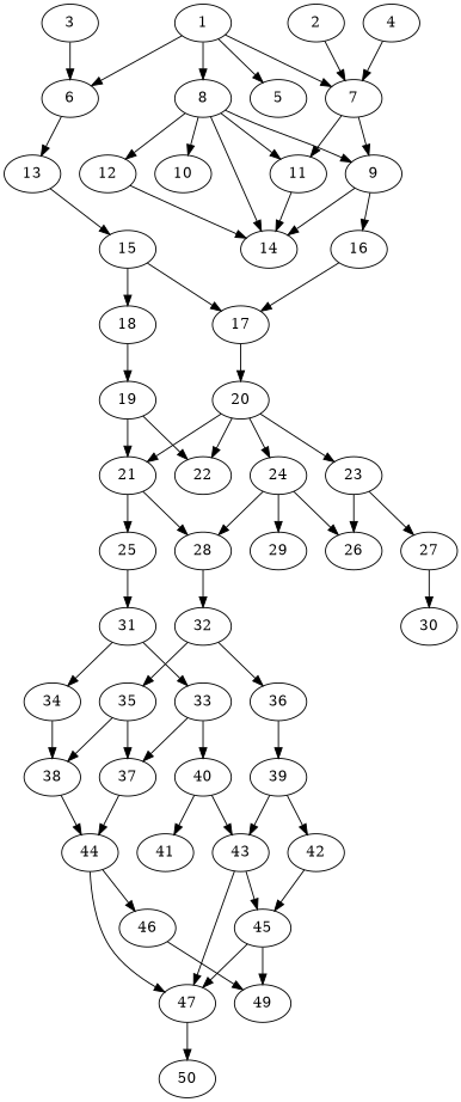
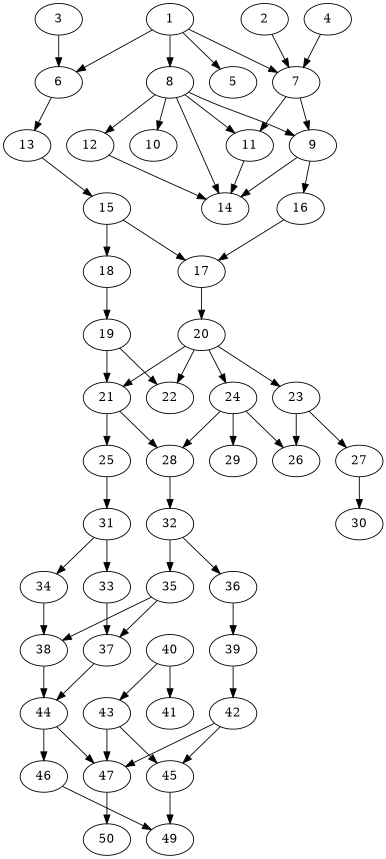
  digraph {
    node [alpha=0.18]
    1 [alpha=0.19 expect_size=35191808]
    5 [alpha=0.04 expect_size=31605760]
    6 [alpha=0.19 expect_size=11552768]
    7 [alpha=0.05 expect_size=46484480]
    8 [alpha=0.16 expect_size=48108544]
    13 [alpha=0.15 expect_size=50598912]
    9 [alpha=0.08 expect_size=45786112]
    11 [expect_size=18122752]
    10 [alpha=0.15 expect_size=27000832]
    12 [alpha=0.20 expect_size=16892928]
    14 [alpha=0.08 expect_size=43422720]
    15 [alpha=0.04 expect_size=16980992]
    16 [alpha=0.01 expect_size=26786816]
    2 [alpha=0.14 expect_size=33011712]
    3 [alpha=0.17 expect_size=35387392]
    4 [alpha=0.09 expect_size=45768704]
    17 [expect_size=24474624]
    18 [expect_size=35615744]
    20 [alpha=0.19 expect_size=45761536]
    19 [alpha=0.04 expect_size=26920960]
    21 [alpha=0.08 expect_size=33115136]
    22 [alpha=0.08 expect_size=27424768]
    23 [alpha=0.01 expect_size=26732544]
    24 [alpha=0.11 expect_size=15575040]
    25 [alpha=0.13 expect_size=34466816]
    28 [expect_size=42290176]
    27 [expect_size=46822400]
    26 [alpha=0.17 expect_size=43469824]
    29 [alpha=0.15 expect_size=37712896]
    31 [alpha=0.13 expect_size=45004800]
    32 [alpha=0.09 expect_size=16470016]
    30 [alpha=0.01 expect_size=46340096]
    33 [alpha=0.05 expect_size=35691520]
    34 [alpha=0.17 expect_size=38441984]
    35 [alpha=0.14 expect_size=18060288]
    36 [alpha=0.20 expect_size=48098304]
    37 [alpha=0.14 expect_size=40493056]
    40 [alpha=0.10 expect_size=19673088]
    38 [alpha=0.01 expect_size=36487168]
    39 [alpha=0.17 expect_size=31761408]
    44 [alpha=0.02 expect_size=36939776]
    43 [alpha=0.14 expect_size=25703424]
    41 [alpha=0.16 expect_size=21980160]
    42 [alpha=0.10 expect_size=51564544]
    47 [alpha=0.14 expect_size=12836864]
    46 [alpha=0.19 expect_size=13864960]
    45 [alpha=0.03 expect_size=29080576]
    50 [alpha=0.09 expect_size=39954432]
    49 [alpha=0.07 expect_size=47041536]
    1 -> 5
    1 -> 6
    1 -> 7
    1 -> 8
    6 -> 13
    7 -> 9
    7 -> 11
    8 -> 9
    8 -> 11
    8 -> 10
    8 -> 12
    8 -> 14
    13 -> 15
    9 -> 14
    9 -> 16
    11 -> 14
    12 -> 14
    15 -> 17
    15 -> 18
    16 -> 17
    2 -> 7
    3 -> 6
    4 -> 7
    17 -> 20
    18 -> 19
    20 -> 21
    20 -> 22
    20 -> 23
    20 -> 24
    19 -> 21
    19 -> 22
    21 -> 25
    21 -> 28
    23 -> 27
    23 -> 26
    24 -> 28
    24 -> 26
    24 -> 29
    25 -> 31
    28 -> 32
    27 -> 30
    31 -> 33
    31 -> 34
    32 -> 35
    32 -> 36
    33 -> 37
-   33 -> 40
    34 -> 38
    35 -> 37
    35 -> 38
    36 -> 39
    37 -> 44
    40 -> 43
    40 -> 41
    38 -> 44
-   39 -> 43
    39 -> 42
    44 -> 47
    44 -> 46
    43 -> 47
    43 -> 45
-   45 -> 47
+   42 -> 47
    42 -> 45
    47 -> 50
    46 -> 49
    45 -> 49
  }
